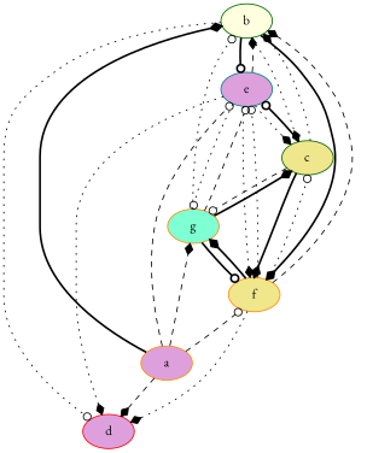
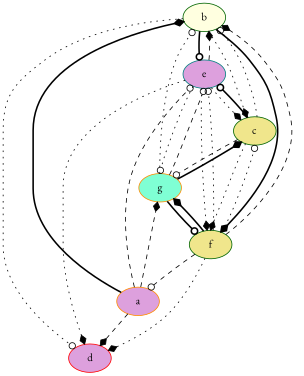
  digraph {
    fontname="EB Garamond"
    node [color=darkorange fillcolor=plum fontname="EB Garamond" style=filled]
    edge [arrowhead=diamond fontname="EB Garamond" style=dotted]
    b [color=darkgreen fillcolor=lightyellow]
    a
    d [color=red]
    e [color=teal]
-   f [fillcolor=khaki]
+   f [color=darkgreen fillcolor=khaki]
    g [fillcolor=aquamarine]
    c [color=darkgreen fillcolor=khaki]
    b -> d [arrowhead=odot]
    b -> e [arrowhead=odot style=bold]
    b -> f [style=bold]
    b -> c
    a -> b [style=bold]
    a -> d [style=dashed]
    a -> e [arrowhead=odot style=dashed]
-   a -> f [arrowhead=odot style=dashed]
+   f -> a [arrowhead=odot style=dashed]
    a -> g [style=dashed]
    e -> b [style=dashed]
    e -> d
    e -> f
    e -> g [arrowhead=odot]
    e -> c
    f -> b [style=dashed]
    f -> d
    f -> e [arrowhead=odot]
    f -> g [style=bold]
    f -> c [arrowhead=odot]
    g -> b [arrowhead=odot]
    g -> e [arrowhead=odot style=dashed]
    g -> f [arrowhead=odot style=bold]
    g -> c [style=bold]
-   c -> b
+   c -> b [arrowhead=odot]
    c -> e [arrowhead=odot style=bold]
-   c -> f [style=bold]
+   c -> f
    c -> g [arrowhead=odot style=dashed]
  }
